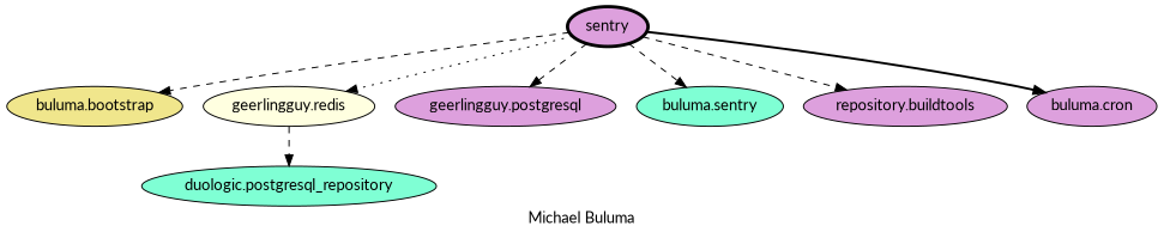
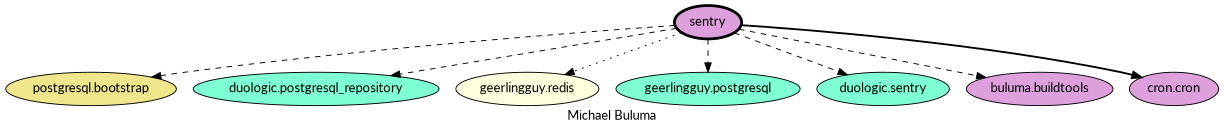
  digraph {
    fontname=Lato
    label="Michael Buluma"
    node [fillcolor=plum fontname=Lato style=filled]
    edge [fontname=Lato style=dashed]
    sentry [penwidth=3]
-   "buluma.bootstrap" [fillcolor=khaki]
+   "buluma.bootstrap" [fillcolor=khaki label="postgresql.bootstrap"]
    "duologic.postgresql_repository" [fillcolor=aquamarine]
    "geerlingguy.redis" [fillcolor=lightyellow]
-   "geerlingguy.postgresql"
-   "duologic.sentry" [fillcolor=aquamarine label="buluma.sentry"]
-   "buluma.buildtools" [label="repository.buildtools"]
-   "buluma.cron"
+   "geerlingguy.postgresql" [fillcolor=aquamarine]
+   "duologic.sentry" [fillcolor=aquamarine]
+   "buluma.buildtools"
+   "buluma.cron" [label="cron.cron"]
    sentry -> "buluma.bootstrap"
-   "geerlingguy.redis" -> "duologic.postgresql_repository"
+   sentry -> "duologic.postgresql_repository"
    sentry -> "geerlingguy.redis" [style=dotted]
    sentry -> "geerlingguy.postgresql"
    sentry -> "duologic.sentry"
    sentry -> "buluma.buildtools"
    sentry -> "buluma.cron" [style=bold]
  }
